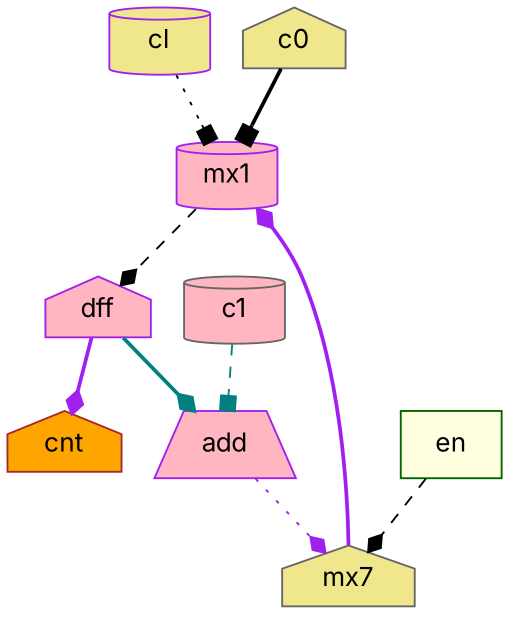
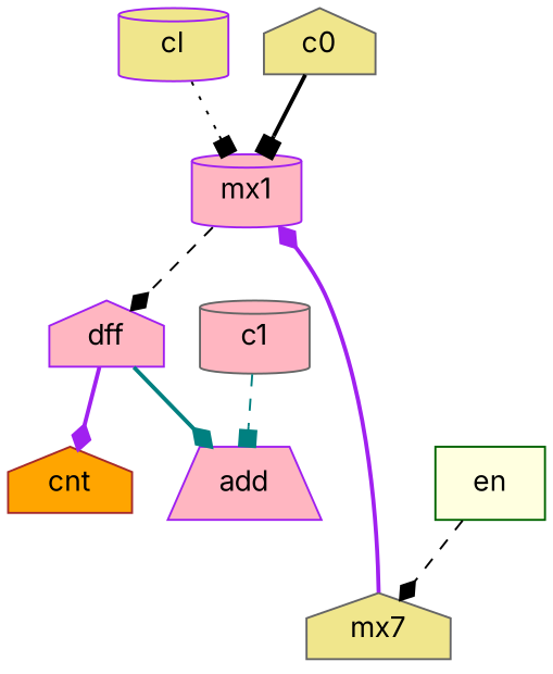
  digraph {
    fontname=Inter
    node [color=purple fillcolor=lightpink fontname=Inter shape=house style=filled]
    edge [arrowhead=diamond color=black fontname=Inter style=bold]
    cl [fillcolor=khaki shape=cylinder]
    mx1 [shape=cylinder]
    dff
    cnt [color=brown fillcolor=orange]
    add [shape=trapezium]
    en [color=darkgreen fillcolor=lightyellow shape=box]
    n7 [color=gray40 fillcolor=khaki label=mx7]
    c0 [color=gray40 fillcolor=khaki]
    c1 [color=gray40 shape=cylinder]
    cl -> mx1 [arrowhead=box style=dotted]
    mx1 -> dff [style=dashed]
    dff -> cnt [color=purple]
    dff -> add [color=teal]
-   add -> n7 [color=purple style=dotted]
    en -> n7 [style=dashed]
    n7 -> mx1 [color=purple]
    c0 -> mx1 [arrowhead=box]
    c1 -> add [arrowhead=box color=teal style=dashed]
  }
